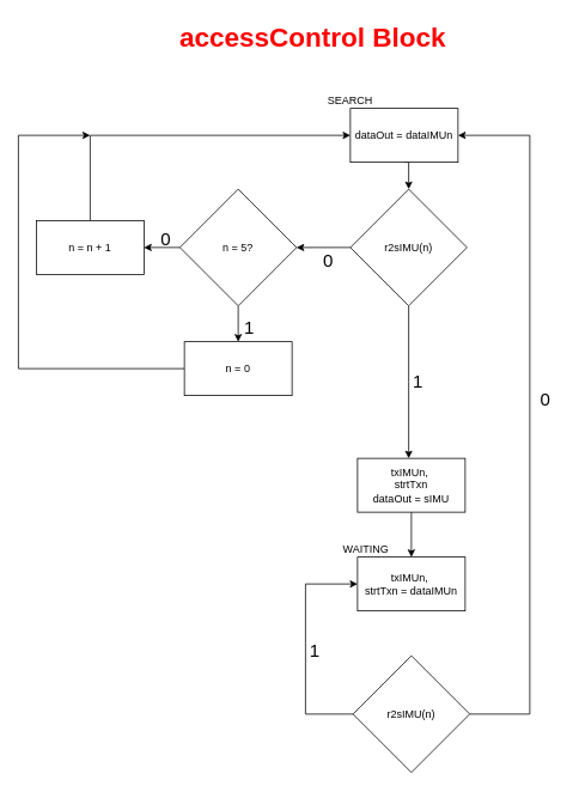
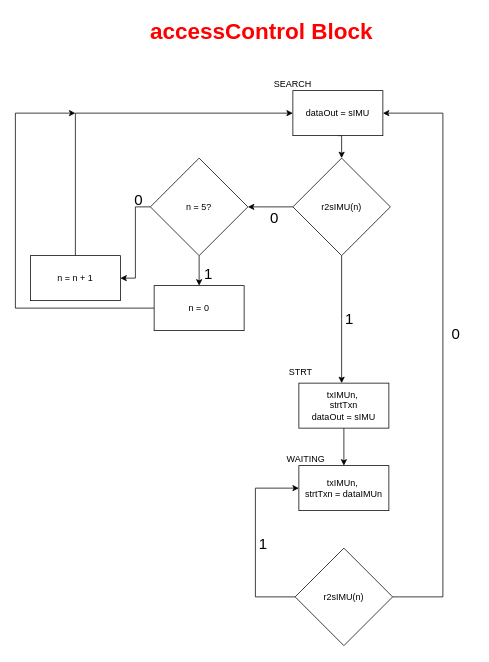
  <mxCell id="0" />
  <mxCell id="1" parent="0" />
  <mxCell id="2" style="edgeStyle=orthogonalEdgeStyle;rounded=0;orthogonalLoop=1;jettySize=auto;html=1;exitX=0.5;exitY=1;exitDx=0;exitDy=0;entryX=0.5;entryY=0;entryDx=0;entryDy=0;" edge="1" parent="1" source="3" target="7"><mxGeometry relative="1" as="geometry" /></mxCell>
- <mxCell id="3" value="dataOut = dataIMUn" style="rounded=0;whiteSpace=wrap;html=1;" vertex="1" parent="1"><mxGeometry x="390" y="120" width="120" height="60" as="geometry" /></mxCell>
+ <mxCell id="3" value="dataOut = sIMU" style="rounded=0;whiteSpace=wrap;html=1;" vertex="1" parent="1"><mxGeometry x="390" y="120" width="120" height="60" as="geometry" /></mxCell>
  <mxCell id="4" value="SEARCH" style="text;html=1;resizable=0;points=[];autosize=1;align=left;verticalAlign=top;spacingTop=-4;" vertex="1" parent="1"><mxGeometry x="363" y="102" width="70" height="20" as="geometry" /></mxCell>
  <mxCell id="5" style="edgeStyle=orthogonalEdgeStyle;rounded=0;orthogonalLoop=1;jettySize=auto;html=1;exitX=0;exitY=0.5;exitDx=0;exitDy=0;entryX=1;entryY=0.5;entryDx=0;entryDy=0;" edge="1" parent="1" source="7" target="12"><mxGeometry relative="1" as="geometry" /></mxCell>
  <mxCell id="6" style="edgeStyle=orthogonalEdgeStyle;rounded=0;orthogonalLoop=1;jettySize=auto;html=1;exitX=0.5;exitY=1;exitDx=0;exitDy=0;" edge="1" parent="1" source="7"><mxGeometry relative="1" as="geometry"><mxPoint x="455" y="510" as="targetPoint" /></mxGeometry></mxCell>
  <mxCell id="7" value="r2sIMU(n)" style="rhombus;whiteSpace=wrap;html=1;" vertex="1" parent="1"><mxGeometry x="390" y="210" width="130" height="130" as="geometry" /></mxCell>
  <mxCell id="8" style="edgeStyle=orthogonalEdgeStyle;rounded=0;orthogonalLoop=1;jettySize=auto;html=1;exitX=0.5;exitY=0;exitDx=0;exitDy=0;entryX=0;entryY=0.5;entryDx=0;entryDy=0;" edge="1" parent="1" source="9" target="3"><mxGeometry relative="1" as="geometry" /></mxCell>
- <mxCell id="9" value="n = n + 1" style="rounded=0;whiteSpace=wrap;html=1;" vertex="1" parent="1"><mxGeometry x="40" y="245" width="120" height="60" as="geometry" /></mxCell>
+ <mxCell id="9" value="n = n + 1" style="rounded=0;whiteSpace=wrap;html=1;" vertex="1" parent="1"><mxGeometry x="40" y="340" width="120" height="60" as="geometry" /></mxCell>
  <mxCell id="10" style="edgeStyle=orthogonalEdgeStyle;rounded=0;orthogonalLoop=1;jettySize=auto;html=1;exitX=0;exitY=0.5;exitDx=0;exitDy=0;entryX=1;entryY=0.5;entryDx=0;entryDy=0;" edge="1" parent="1" source="12" target="9"><mxGeometry relative="1" as="geometry" /></mxCell>
  <mxCell id="11" style="edgeStyle=orthogonalEdgeStyle;rounded=0;orthogonalLoop=1;jettySize=auto;html=1;exitX=0.5;exitY=1;exitDx=0;exitDy=0;entryX=0.5;entryY=0;entryDx=0;entryDy=0;" edge="1" parent="1" source="12" target="14"><mxGeometry relative="1" as="geometry" /></mxCell>
  <mxCell id="12" value="n = 5?" style="rhombus;whiteSpace=wrap;html=1;" vertex="1" parent="1"><mxGeometry x="200" y="210" width="130" height="130" as="geometry" /></mxCell>
  <mxCell id="13" style="edgeStyle=orthogonalEdgeStyle;rounded=0;orthogonalLoop=1;jettySize=auto;html=1;exitX=0;exitY=0.5;exitDx=0;exitDy=0;" edge="1" parent="1" source="14"><mxGeometry relative="1" as="geometry"><mxPoint x="100" y="150" as="targetPoint" /><Array as="points"><mxPoint x="20" y="410" /><mxPoint x="20" y="150" /></Array></mxGeometry></mxCell>
  <mxCell id="14" value="n = 0" style="rounded=0;whiteSpace=wrap;html=1;" vertex="1" parent="1"><mxGeometry x="205" y="380" width="120" height="60" as="geometry" /></mxCell>
  <mxCell id="15" style="edgeStyle=orthogonalEdgeStyle;rounded=0;orthogonalLoop=1;jettySize=auto;html=1;exitX=0.5;exitY=1;exitDx=0;exitDy=0;entryX=0.5;entryY=0;entryDx=0;entryDy=0;" edge="1" parent="1" source="16" target="18"><mxGeometry relative="1" as="geometry" /></mxCell>
  <mxCell id="16" value="txIMUn,&amp;nbsp;&lt;br&gt;strtTxn&lt;br&gt;dataOut = sIMU&lt;br&gt;" style="rounded=0;whiteSpace=wrap;html=1;" vertex="1" parent="1"><mxGeometry x="398" y="510" width="120" height="60" as="geometry" /></mxCell>
+ <mxCell id="17" value="STRT" style="text;html=1;resizable=0;points=[];autosize=1;align=left;verticalAlign=top;spacingTop=-4;" vertex="1" parent="1"><mxGeometry x="383" y="486" width="50" height="20" as="geometry" /></mxCell>
  <mxCell id="18" value="txIMUn,&amp;nbsp;&lt;br&gt;strtTxn = dataIMUn" style="rounded=0;whiteSpace=wrap;html=1;" vertex="1" parent="1"><mxGeometry x="398" y="620" width="120" height="60" as="geometry" /></mxCell>
  <mxCell id="19" value="WAITING" style="text;html=1;resizable=0;points=[];autosize=1;align=left;verticalAlign=top;spacingTop=-4;" vertex="1" parent="1"><mxGeometry x="380" y="601" width="70" height="20" as="geometry" /></mxCell>
  <mxCell id="20" style="edgeStyle=orthogonalEdgeStyle;rounded=0;orthogonalLoop=1;jettySize=auto;html=1;exitX=0;exitY=0.5;exitDx=0;exitDy=0;entryX=0;entryY=0.5;entryDx=0;entryDy=0;" edge="1" parent="1" source="22" target="18"><mxGeometry relative="1" as="geometry"><Array as="points"><mxPoint x="340" y="795" /><mxPoint x="340" y="650" /></Array></mxGeometry></mxCell>
  <mxCell id="21" style="edgeStyle=orthogonalEdgeStyle;rounded=0;orthogonalLoop=1;jettySize=auto;html=1;exitX=1;exitY=0.5;exitDx=0;exitDy=0;entryX=1;entryY=0.5;entryDx=0;entryDy=0;" edge="1" parent="1" source="22" target="3"><mxGeometry relative="1" as="geometry"><Array as="points"><mxPoint x="590" y="795" /><mxPoint x="590" y="150" /></Array></mxGeometry></mxCell>
  <mxCell id="22" value="r2sIMU(n)" style="rhombus;whiteSpace=wrap;html=1;" vertex="1" parent="1"><mxGeometry x="393" y="730" width="130" height="130" as="geometry" /></mxCell>
  <mxCell id="23" value="&lt;font style=&quot;font-size: 20px&quot;&gt;1&lt;/font&gt;" style="text;html=1;resizable=0;points=[];autosize=1;align=left;verticalAlign=top;spacingTop=-4;" vertex="1" parent="1"><mxGeometry x="458" y="410" width="30" height="20" as="geometry" /></mxCell>
  <mxCell id="24" value="&lt;font style=&quot;font-size: 20px&quot;&gt;0&lt;/font&gt;" style="text;html=1;resizable=0;points=[];autosize=1;align=left;verticalAlign=top;spacingTop=-4;" vertex="1" parent="1"><mxGeometry x="358" y="275" width="30" height="20" as="geometry" /></mxCell>
  <mxCell id="25" value="&lt;font style=&quot;font-size: 20px&quot;&gt;1&lt;/font&gt;" style="text;html=1;resizable=0;points=[];autosize=1;align=left;verticalAlign=top;spacingTop=-4;" vertex="1" parent="1"><mxGeometry x="270" y="350" width="30" height="20" as="geometry" /></mxCell>
  <mxCell id="26" value="&lt;font style=&quot;font-size: 20px&quot;&gt;0&lt;/font&gt;" style="text;html=1;resizable=0;points=[];autosize=1;align=left;verticalAlign=top;spacingTop=-4;" vertex="1" parent="1"><mxGeometry x="177" y="251" width="30" height="20" as="geometry" /></mxCell>
  <mxCell id="27" value="&lt;font style=&quot;font-size: 20px&quot;&gt;1&lt;/font&gt;" style="text;html=1;resizable=0;points=[];autosize=1;align=left;verticalAlign=top;spacingTop=-4;" vertex="1" parent="1"><mxGeometry x="343" y="710" width="30" height="20" as="geometry" /></mxCell>
  <mxCell id="28" value="&lt;font style=&quot;font-size: 20px&quot;&gt;0&lt;/font&gt;" style="text;html=1;resizable=0;points=[];autosize=1;align=left;verticalAlign=top;spacingTop=-4;" vertex="1" parent="1"><mxGeometry x="600" y="430" width="30" height="20" as="geometry" /></mxCell>
  <mxCell id="29" value="&lt;font style=&quot;font-size: 30px&quot; color=&quot;#ff0000&quot;&gt;&lt;b&gt;accessControl Block&lt;/b&gt;&lt;/font&gt;" style="text;html=1;resizable=0;points=[];autosize=1;align=left;verticalAlign=top;spacingTop=-4;" vertex="1" parent="1"><mxGeometry x="198" y="20" width="310" height="20" as="geometry" /></mxCell>
